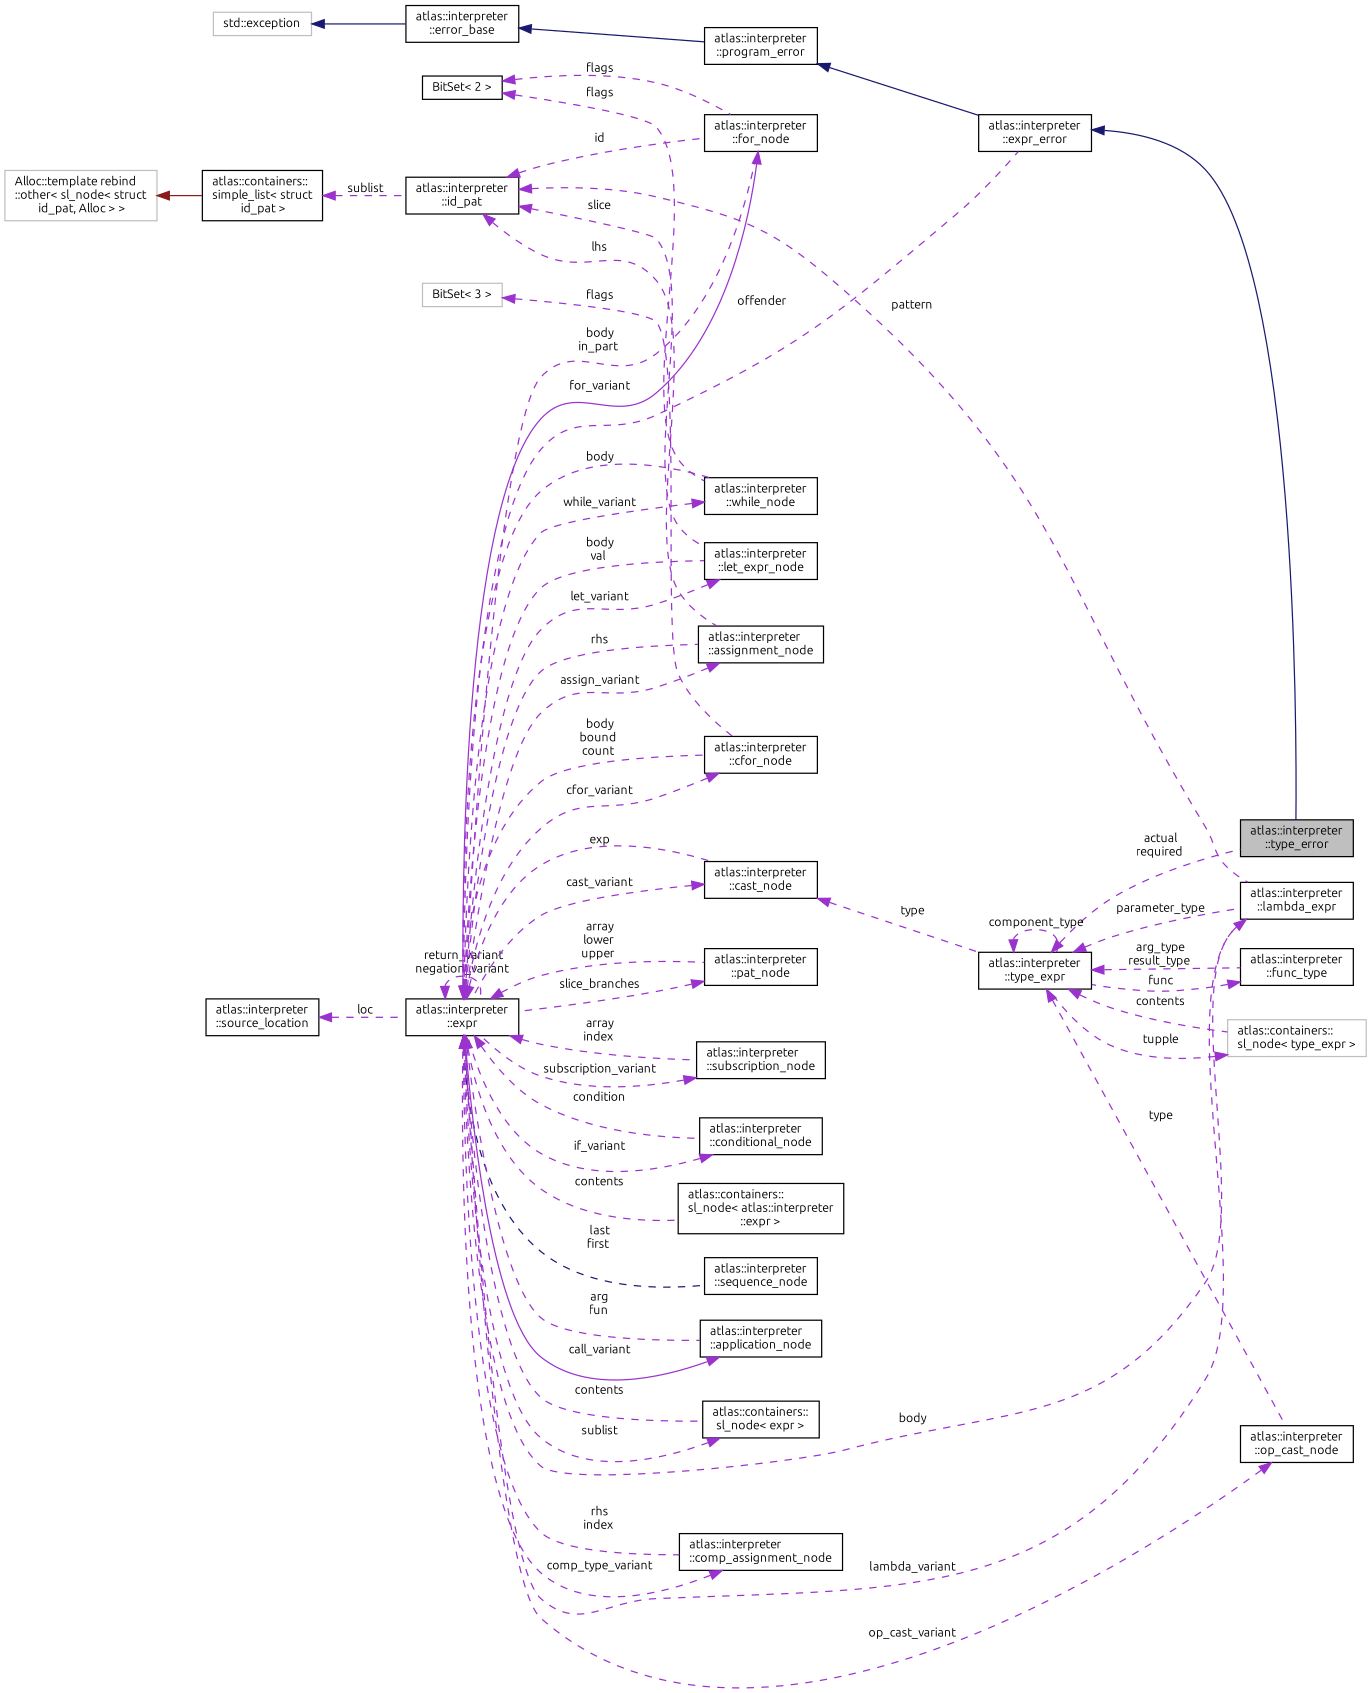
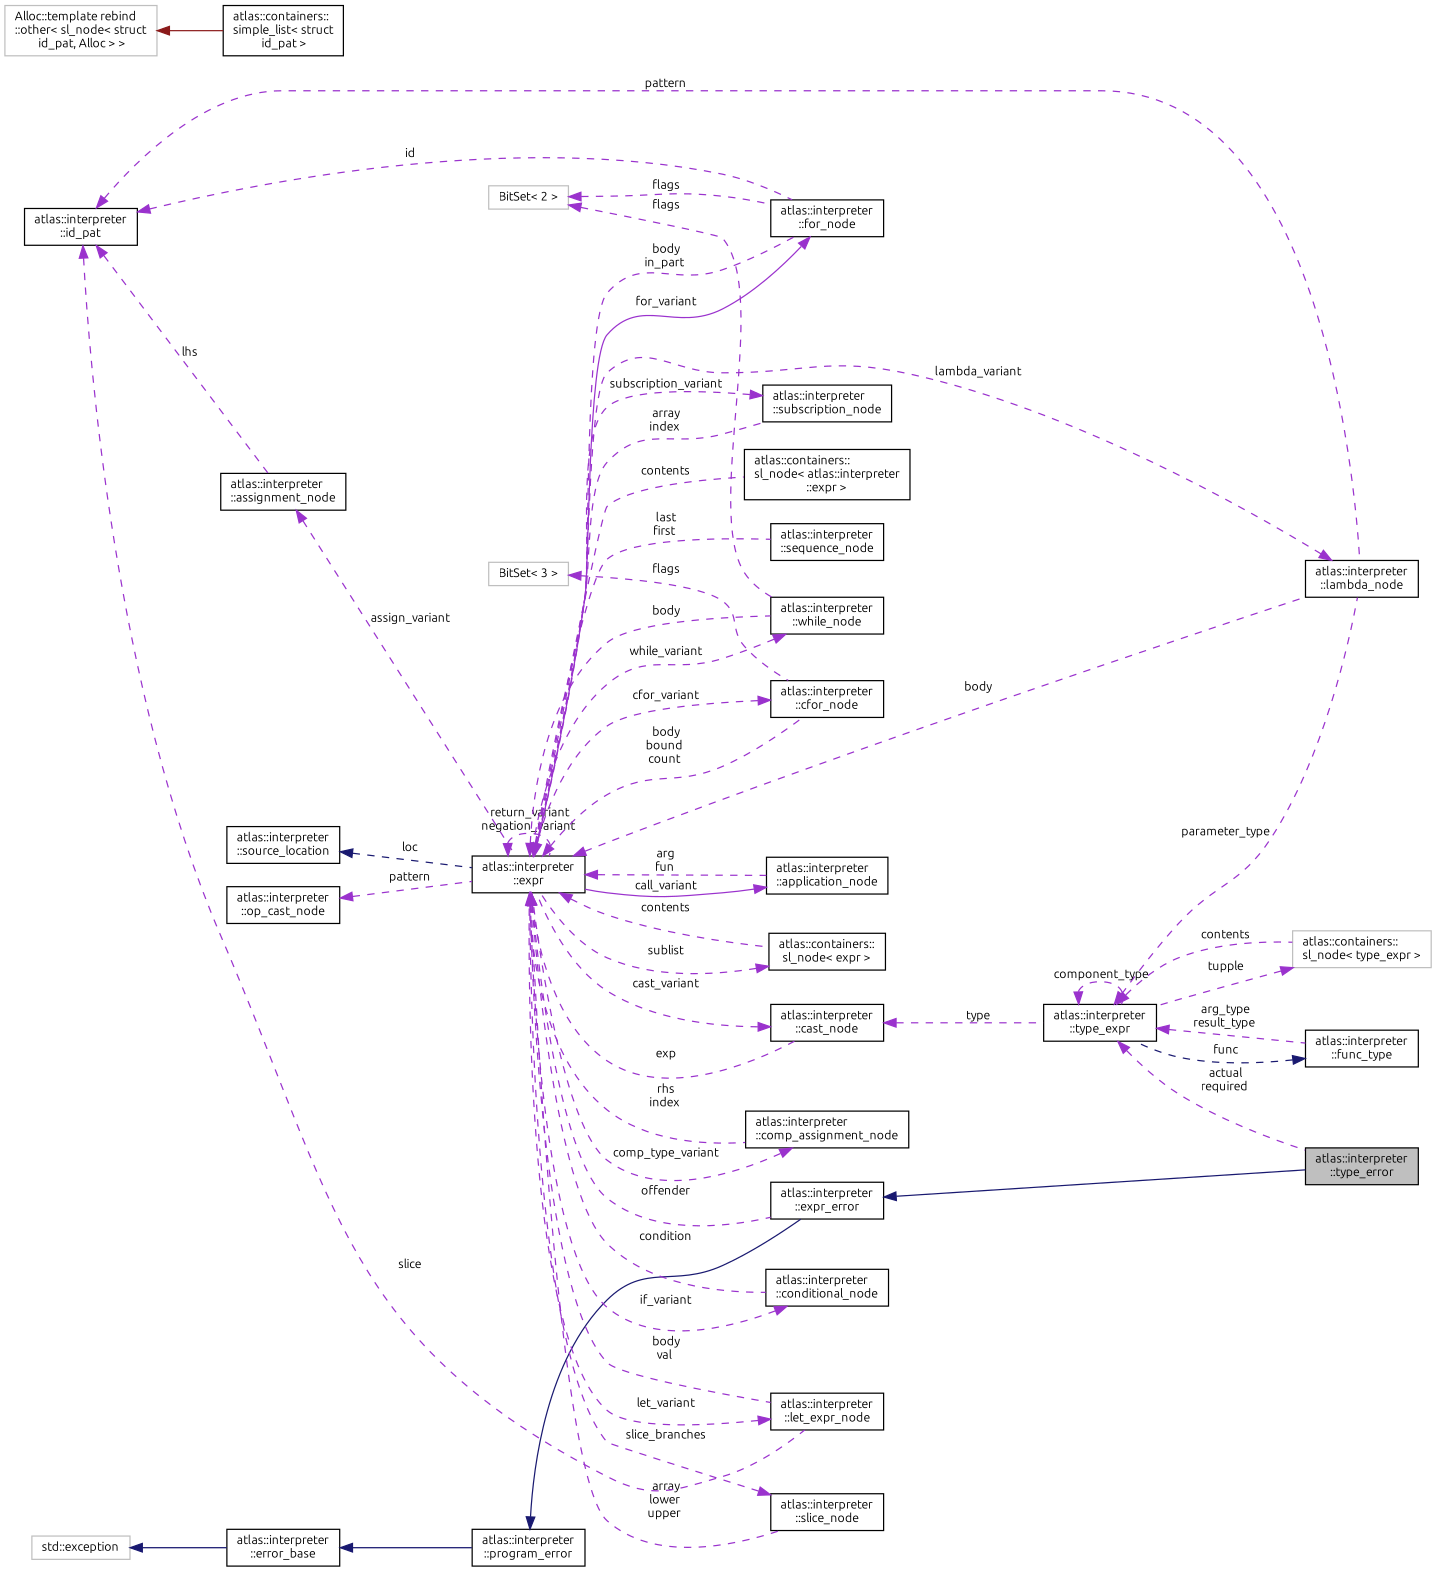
  digraph {
    fontname=Ubuntu
    rankdir=LR
    node [color=black fillcolor=white fontname=Ubuntu fontsize=10 shape=record style=filled]
    edge [color=darkorchid3 dir=back fontname=Ubuntu fontsize=10 labelfontname=Helvetica labelfontsize=10 style=dashed]
    n1 [fillcolor=grey75 fontcolor=black height=0.2 label="atlas::interpreter\l::type_error" width=0.4]
    n2 [height=0.2 label="atlas::interpreter\l::expr_error" width=0.4]
    n3 [height=0.2 label="atlas::interpreter\l::program_error" width=0.4]
    n4 [height=0.2 label="atlas::interpreter\l::error_base" width=0.4]
    n5 [color=grey75 height=0.2 label="std::exception" width=0.4]
    n6 [height=0.2 label="atlas::interpreter\l::expr" width=0.4]
    n7 [height=0.2 label="atlas::interpreter\l::cast_node" width=0.4]
-   n8 [height=0.2 label="atlas::interpreter\l::pat_node" width=0.4]
+   n8 [height=0.2 label="atlas::interpreter\l::slice_node" width=0.4]
    n9 [height=0.2 label="atlas::interpreter\l::subscription_node" width=0.4]
    n10 [height=0.2 label="atlas::interpreter\l::let_expr_node" width=0.4]
    n11 [height=0.2 label="atlas::interpreter\l::cfor_node" width=0.4]
    n12 [height=0.2 label="atlas::interpreter\l::for_node" width=0.4]
    n13 [height=0.2 label="atlas::interpreter\l::conditional_node" width=0.4]
    n14 [height=0.2 label="atlas::containers::\lsl_node\< atlas::interpreter\l::expr \>" width=0.4]
    n15 [height=0.2 label="atlas::interpreter\l::sequence_node" width=0.4]
    n16 [height=0.2 label="atlas::interpreter\l::while_node" width=0.4]
    n17 [height=0.2 label="atlas::interpreter\l::assignment_node" width=0.4]
    n18 [height=0.2 label="atlas::interpreter\l::application_node" width=0.4]
    n19 [height=0.2 label="atlas::containers::\lsl_node\< expr \>" width=0.4]
-   n20 [height=0.2 label="atlas::interpreter\l::lambda_expr" width=0.4]
+   n20 [height=0.2 label="atlas::interpreter\l::lambda_node" width=0.4]
    n21 [height=0.2 label="atlas::interpreter\l::comp_assignment_node" width=0.4]
    n22 [height=0.2 label="atlas::interpreter\l::type_expr" width=0.4]
    n23 [height=0.2 label="atlas::interpreter\l::source_location" width=0.4]
    n24 [height=0.2 label="atlas::interpreter\l::func_type" width=0.4]
    n25 [color=grey75 height=0.2 label="atlas::containers::\lsl_node\< type_expr \>" width=0.4]
    n26 [height=0.2 label="atlas::interpreter\l::op_cast_node" width=0.4]
    n27 [color=grey75 height=0.2 label="BitSet\< 3 \>" width=0.4]
    n28 [height=0.2 label="atlas::interpreter\l::id_pat" width=0.4]
    n29 [height=0.2 label="atlas::containers::\lsimple_list\< struct\l id_pat \>" width=0.4]
    n30 [color=grey75 height=0.2 label="Alloc::template rebind\l::other\< sl_node\< struct\l id_pat, Alloc \> \>" width=0.4]
-   n31 [height=0.2 label="BitSet\< 2 \>" width=0.4]
+   n31 [color=grey75 height=0.2 label="BitSet\< 2 \>" width=0.4]
    n2 -> n1 [color=midnightblue style=solid]
    n3 -> n2 [color=midnightblue style=solid]
    n4 -> n3 [color=midnightblue style=solid]
    n5 -> n4 [color=midnightblue style=solid]
    n6 -> n2 [label=" offender"]
    n6 -> n6 [label=" return_variant\nnegation_variant"]
    n6 -> n7 [label=" exp"]
    n6 -> n8 [label=" array\nlower\nupper"]
    n6 -> n9 [label=" array\nindex"]
    n6 -> n10 [label=" body\nval"]
    n6 -> n11 [label=" body\nbound\ncount"]
    n6 -> n12 [label=" body\nin_part"]
    n6 -> n13 [label=" condition"]
    n6 -> n14 [label=" contents"]
-   n6 -> n15 [color=midnightblue label=" last\nfirst"]
+   n6 -> n15 [label=" last\nfirst"]
    n6 -> n16 [label=" body"]
-   n6 -> n17 [label=" rhs"]
    n6 -> n18 [label=" arg\nfun"]
    n6 -> n19 [label=" contents"]
    n6 -> n20 [label=" body"]
    n6 -> n21 [label=" rhs\nindex"]
    n7 -> n6 [label=" cast_variant"]
    n7 -> n22 [label=" type"]
    n8 -> n6 [label=" slice_branches"]
    n9 -> n6 [label=" subscription_variant"]
    n10 -> n6 [label=" let_variant"]
    n11 -> n6 [label=" cfor_variant"]
    n12 -> n6 [label=" for_variant" style=solid]
    n13 -> n6 [label=" if_variant"]
    n16 -> n6 [label=" while_variant"]
    n17 -> n6 [label=" assign_variant"]
    n18 -> n6 [label=" call_variant" style=solid]
    n19 -> n6 [label=" sublist"]
    n20 -> n6 [label=" lambda_variant"]
    n21 -> n6 [label=" comp_type_variant"]
    n22 -> n1 [label=" actual\nrequired"]
    n22 -> n20 [label=" parameter_type"]
    n22 -> n22 [label=" component_type"]
    n22 -> n24 [label=" arg_type\nresult_type"]
    n22 -> n25 [label=" contents"]
-   n22 -> n26 [label=" type"]
-   n23 -> n6 [label=" loc"]
-   n24 -> n22 [label=" func"]
+   n23 -> n6 [color=midnightblue label=" loc"]
+   n24 -> n22 [color=midnightblue label=" func"]
    n25 -> n22 [label=" tupple"]
-   n26 -> n6 [label=" op_cast_variant"]
+   n26 -> n6 [label=" pattern"]
    n27 -> n11 [label=" flags"]
    n28 -> n10 [label=" slice"]
    n28 -> n12 [label=" id"]
    n28 -> n17 [label=" lhs"]
    n28 -> n20 [label=" pattern"]
-   n29 -> n28 [label=" sublist"]
    n30 -> n29 [color=firebrick4 style=solid]
    n31 -> n12 [label=" flags"]
    n31 -> n16 [label=" flags"]
  }
